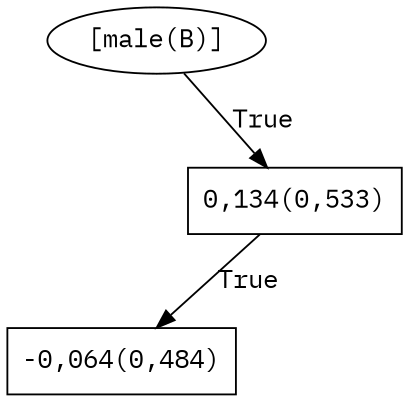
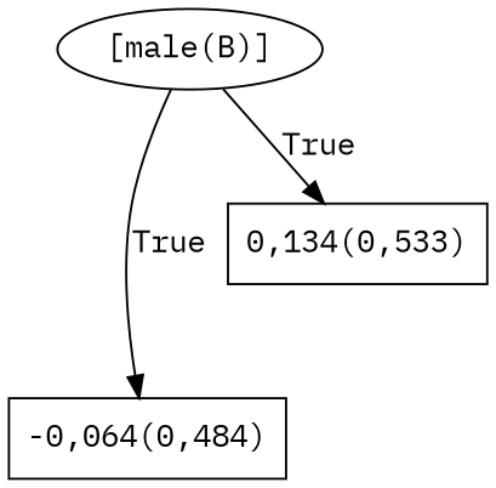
  digraph {
    fontname="IBM Plex Mono"
    node [fontname="IBM Plex Mono" shape=box]
    edge [fontname="IBM Plex Mono"]
    n1 [label="[male(B)]" shape=""]
    n2 [label="-0,064(0,484)"]
    n3 [label="0,134(0,533)"]
-   n3 -> n2 [label=True]
+   n1 -> n2 [label=True]
    n1 -> n3 [label=True]
  }
